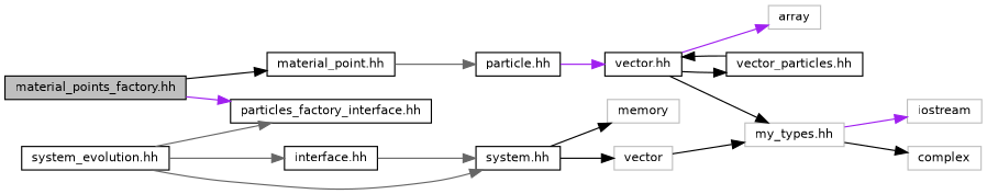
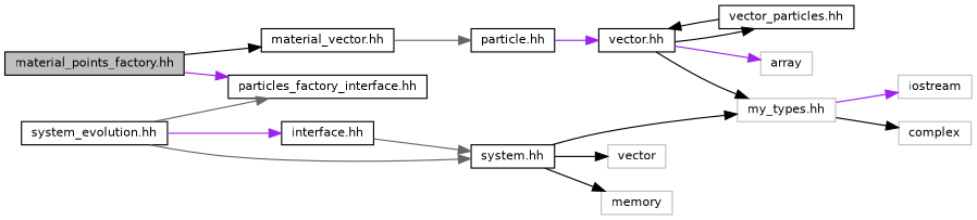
  digraph {
    rankdir=LR
    node [color=black fillcolor=white fontname=Helvetica fontsize=10 shape=record style=filled]
    edge [color=black fontname=Helvetica fontsize=10 labelfontname=Helvetica labelfontsize=10 style=solid]
    n1 [fillcolor=grey75 fontcolor=black height=0.2 label="material_points_factory.hh" width=0.4]
    n2 [height=0.2 label="particles_factory_interface.hh" width=0.4]
-   n3 [height=0.2 label="material_point.hh" width=0.4]
+   n3 [height=0.2 label="material_vector.hh" width=0.4]
    n4 [height=0.2 label="particle.hh" width=0.4]
    n5 [height=0.2 label="system_evolution.hh" width=0.4]
    n6 [height=0.2 label="interface.hh" width=0.4]
    n7 [height=0.2 label="system.hh" width=0.4]
    n8 [color=grey75 height=0.2 label="my_types.hh" width=0.4]
    n9 [color=grey75 height=0.2 label=memory width=0.4]
    n10 [color=grey75 height=0.2 label=vector width=0.4]
    n11 [color=grey75 height=0.2 label=iostream width=0.4]
    n12 [color=grey75 height=0.2 label=complex width=0.4]
    n13 [height=0.2 label="vector.hh" width=0.4]
    n14 [color=grey75 height=0.2 label=array width=0.4]
    n15 [height=0.2 label="vector_particles.hh" width=0.4]
    n1 -> n2 [color=purple]
    n1 -> n3
    n3 -> n4 [color=gray40]
    n4 -> n13 [color=purple]
    n5 -> n2 [color=gray40]
-   n5 -> n6 [color=gray40]
+   n5 -> n6 [color=purple]
    n5 -> n7 [color=gray40]
    n6 -> n7 [color=gray40]
-   n10 -> n8
+   n7 -> n8
    n7 -> n9
    n7 -> n10
    n8 -> n11 [color=purple]
    n8 -> n12
    n13 -> n8
    n13 -> n14 [color=purple]
    n13 -> n15
    n15 -> n13
  }
